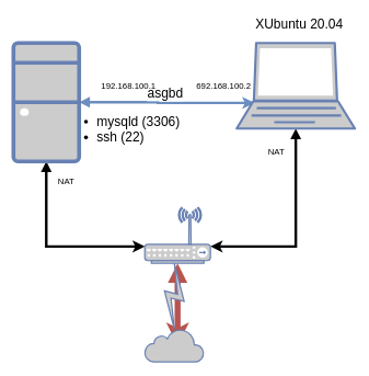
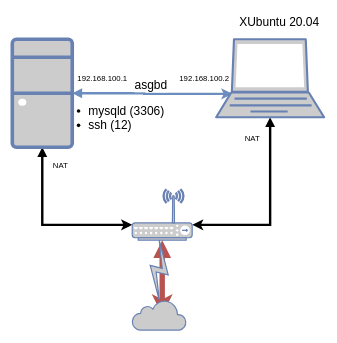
  <mxCell id="0" />
  <mxCell id="1" parent="0" />
  <mxCell id="2" style="edgeStyle=orthogonalEdgeStyle;rounded=0;orthogonalLoop=1;jettySize=auto;html=1;exitX=0.5;exitY=1;exitDx=0;exitDy=0;exitPerimeter=0;entryX=0;entryY=0.7;entryDx=0;entryDy=0;entryPerimeter=0;strokeWidth=4;startArrow=block;startFill=1;" edge="1" parent="1" source="5" target="9"><mxGeometry relative="1" as="geometry" /></mxCell>
  <mxCell id="3" style="edgeStyle=orthogonalEdgeStyle;rounded=0;orthogonalLoop=1;jettySize=auto;html=1;exitX=1;exitY=0.5;exitDx=0;exitDy=0;exitPerimeter=0;entryX=0.15;entryY=0.7;entryDx=0;entryDy=0;entryPerimeter=0;strokeWidth=4;startArrow=block;startFill=1;fillColor=#dae8fc;strokeColor=#6c8ebf;" edge="1" parent="1" source="5" target="7"><mxGeometry relative="1" as="geometry" /></mxCell>
  <mxCell id="4" value="asgbd" style="edgeLabel;html=1;align=center;verticalAlign=middle;resizable=0;points=[];fontSize=20;" vertex="1" connectable="0" parent="3"><mxGeometry x="0.127" relative="1" as="geometry"><mxPoint x="-20" y="-16" as="offset" /></mxGeometry></mxCell>
  <mxCell id="5" value="" style="fontColor=#0066CC;verticalAlign=top;verticalLabelPosition=bottom;labelPosition=center;align=center;html=1;outlineConnect=0;fillColor=#CCCCCC;strokeColor=#6881B3;gradientColor=none;gradientDirection=north;strokeWidth=2;shape=mxgraph.networks.desktop_pc;" vertex="1" parent="1"><mxGeometry x="20" y="65" width="100" height="180" as="geometry" /></mxCell>
  <mxCell id="6" style="edgeStyle=orthogonalEdgeStyle;rounded=0;orthogonalLoop=1;jettySize=auto;html=1;entryX=1;entryY=0.7;entryDx=0;entryDy=0;entryPerimeter=0;exitX=0.5;exitY=1;exitDx=0;exitDy=0;exitPerimeter=0;strokeWidth=4;startArrow=block;startFill=1;" edge="1" parent="1" source="7" target="9"><mxGeometry relative="1" as="geometry" /></mxCell>
  <mxCell id="7" value="" style="fontColor=#0066CC;verticalAlign=top;verticalLabelPosition=bottom;labelPosition=center;align=center;html=1;outlineConnect=0;fillColor=#CCCCCC;strokeColor=#6881B3;gradientColor=none;gradientDirection=north;strokeWidth=2;shape=mxgraph.networks.laptop;" vertex="1" parent="1"><mxGeometry x="360" y="65" width="180" height="130" as="geometry" /></mxCell>
  <mxCell id="8" style="edgeStyle=orthogonalEdgeStyle;rounded=0;orthogonalLoop=1;jettySize=auto;html=1;exitX=0.5;exitY=1;exitDx=0;exitDy=0;exitPerimeter=0;entryX=0.556;entryY=0.5;entryDx=0;entryDy=0;entryPerimeter=0;strokeWidth=9;startArrow=block;startFill=1;fillColor=#f8cecc;strokeColor=#b85450;" edge="1" parent="1" source="9" target="10"><mxGeometry relative="1" as="geometry" /></mxCell>
  <mxCell id="9" value="" style="fontColor=#0066CC;verticalAlign=top;verticalLabelPosition=bottom;labelPosition=center;align=center;html=1;outlineConnect=0;fillColor=#CCCCCC;strokeColor=#6881B3;gradientColor=none;gradientDirection=north;strokeWidth=2;shape=mxgraph.networks.wireless_hub;" vertex="1" parent="1"><mxGeometry x="220" y="315" width="100" height="85" as="geometry" /></mxCell>
  <mxCell id="10" value="" style="html=1;outlineConnect=0;fillColor=#CCCCCC;strokeColor=#6881B3;gradientColor=none;gradientDirection=north;strokeWidth=2;shape=mxgraph.networks.cloud;fontColor=#ffffff;" vertex="1" parent="1"><mxGeometry x="220" y="500" width="90" height="50" as="geometry" /></mxCell>
  <mxCell id="11" value="" style="fontColor=#0066CC;verticalAlign=top;verticalLabelPosition=bottom;labelPosition=center;align=center;html=1;outlineConnect=0;fillColor=#CCCCCC;strokeColor=#6881B3;gradientColor=none;gradientDirection=north;strokeWidth=2;shape=mxgraph.networks.comm_link;" vertex="1" parent="1"><mxGeometry x="250" y="400" width="30" height="100" as="geometry" /></mxCell>
- <mxCell id="12" value="XUbuntu 20.04" style="text;html=1;align=center;verticalAlign=middle;resizable=0;points=[];autosize=1;strokeColor=none;fontSize=20;" vertex="1" parent="1"><mxGeometry x="380" y="20" width="150" height="30" as="geometry" /></mxCell>
- <mxCell id="13" value="&lt;ul&gt;&lt;li&gt;mysqld (3306)&lt;/li&gt;&lt;li style=&quot;text-align: left&quot;&gt;ssh (22)&lt;/li&gt;&lt;/ul&gt;" style="text;html=1;align=center;verticalAlign=middle;resizable=0;points=[];autosize=1;strokeColor=none;fontSize=20;" vertex="1" parent="1"><mxGeometry x="100" y="150" width="180" height="90" as="geometry" /></mxCell>
- <mxCell id="14" value="192.168.100.1" style="text;html=1;align=center;verticalAlign=middle;resizable=0;points=[];autosize=1;strokeColor=none;fontSize=13;" vertex="1" parent="1"><mxGeometry x="145" y="120" width="100" height="20" as="geometry" /></mxCell>
- <mxCell id="15" value="692.168.100.2" style="text;html=1;align=center;verticalAlign=middle;resizable=0;points=[];autosize=1;strokeColor=none;fontSize=13;" vertex="1" parent="1"><mxGeometry x="290" y="120" width="100" height="20" as="geometry" /></mxCell>
+ <mxCell id="12" value="XUbuntu 20.04" style="text;html=1;align=center;verticalAlign=middle;resizable=0;points=[];autosize=1;strokeColor=none;fontSize=20;" vertex="1" parent="1"><mxGeometry x="390" y="20" width="150" height="30" as="geometry" /></mxCell>
+ <mxCell id="13" value="&lt;ul&gt;&lt;li&gt;mysqld (3306)&lt;/li&gt;&lt;li style=&quot;text-align: left&quot;&gt;ssh (12)&lt;/li&gt;&lt;/ul&gt;" style="text;html=1;align=center;verticalAlign=middle;resizable=0;points=[];autosize=1;strokeColor=none;fontSize=20;" vertex="1" parent="1"><mxGeometry x="100" y="150" width="180" height="90" as="geometry" /></mxCell>
+ <mxCell id="14" value="192.168.100.1" style="text;html=1;align=center;verticalAlign=middle;resizable=0;points=[];autosize=1;strokeColor=none;fontSize=13;" vertex="1" parent="1"><mxGeometry x="120" y="120" width="100" height="20" as="geometry" /></mxCell>
+ <mxCell id="15" value="192.168.100.2" style="text;html=1;align=center;verticalAlign=middle;resizable=0;points=[];autosize=1;strokeColor=none;fontSize=13;" vertex="1" parent="1"><mxGeometry x="290" y="120" width="100" height="20" as="geometry" /></mxCell>
  <mxCell id="16" value="NAT" style="text;html=1;align=center;verticalAlign=middle;resizable=0;points=[];autosize=1;strokeColor=none;fontSize=13;" vertex="1" parent="1"><mxGeometry x="80" y="265" width="40" height="20" as="geometry" /></mxCell>
  <mxCell id="17" value="NAT" style="text;html=1;align=center;verticalAlign=middle;resizable=0;points=[];autosize=1;strokeColor=none;fontSize=13;" vertex="1" parent="1"><mxGeometry x="400" y="220" width="40" height="20" as="geometry" /></mxCell>
